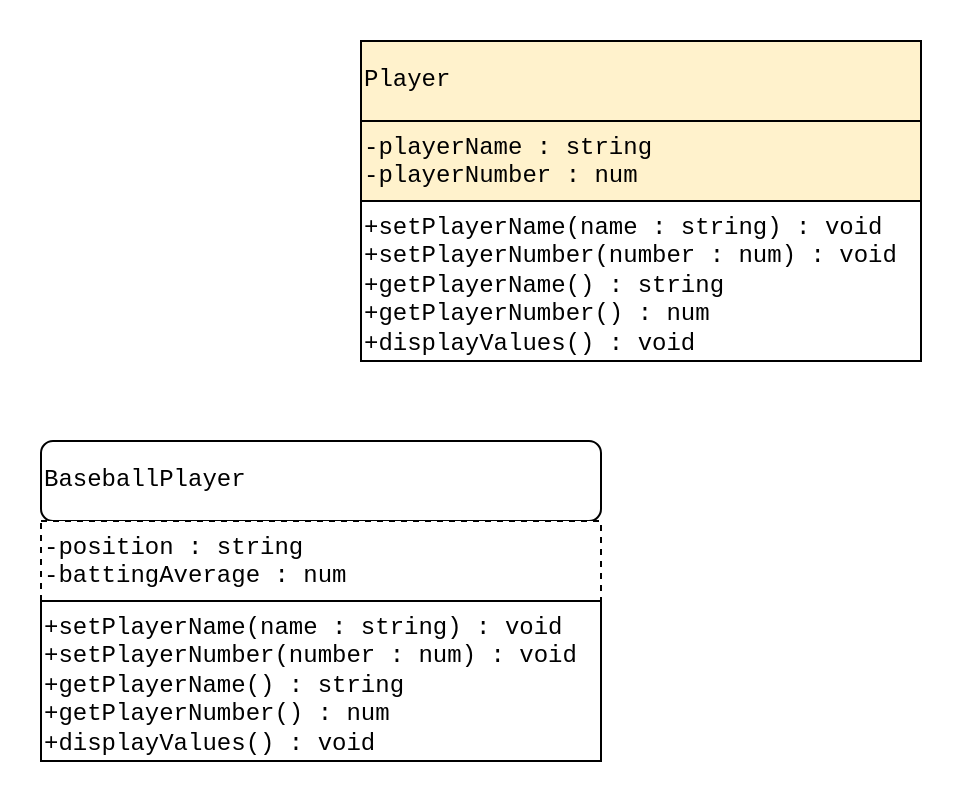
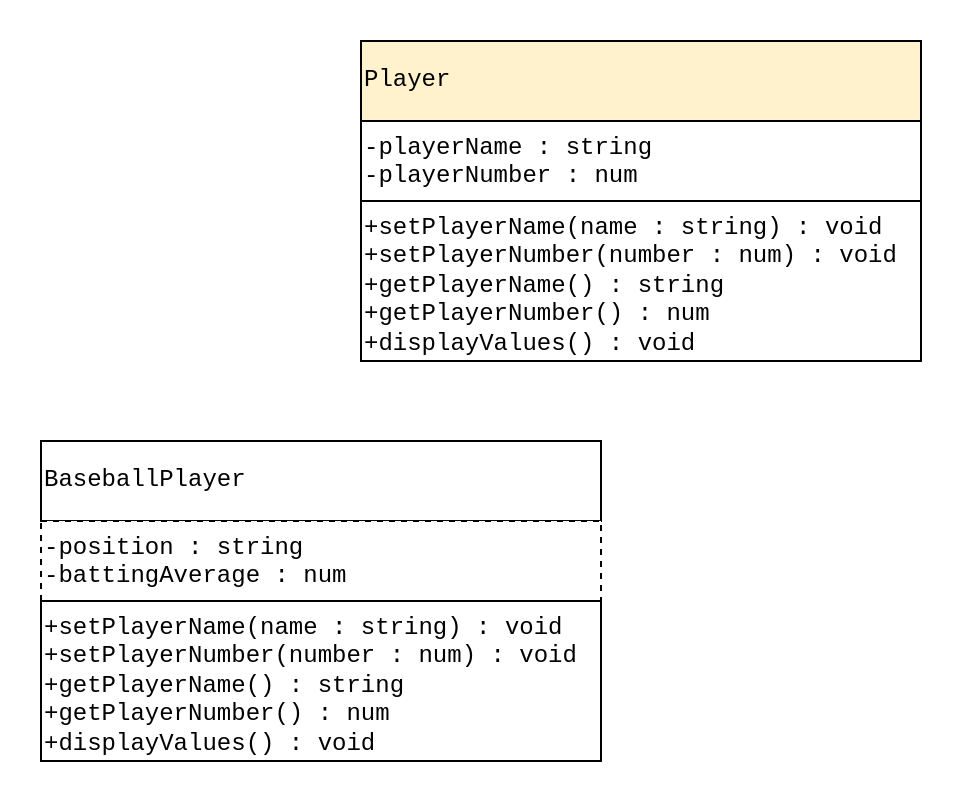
  <mxCell id="0" />
  <mxCell id="1" parent="0" />
  <mxCell id="2" value="" style="group" vertex="1" connectable="0" parent="1"><mxGeometry x="180" y="20" width="280" height="160" as="geometry" /></mxCell>
  <mxCell id="3" value="Player" style="rounded=0;whiteSpace=wrap;html=1;fontFamily=Courier New;align=left;fillColor=#fff2cc;" vertex="1" parent="2"><mxGeometry width="280" height="40" as="geometry" /></mxCell>
- <mxCell id="4" value="-playerName : string&lt;br&gt;-playerNumber : num" style="rounded=0;whiteSpace=wrap;html=1;fontFamily=Courier New;align=left;verticalAlign=top;fillColor=#fff2cc;" vertex="1" parent="2"><mxGeometry y="40" width="280" height="40" as="geometry" /></mxCell>
+ <mxCell id="4" value="-playerName : string&lt;br&gt;-playerNumber : num" style="rounded=0;whiteSpace=wrap;html=1;fontFamily=Courier New;align=left;verticalAlign=top;" vertex="1" parent="2"><mxGeometry y="40" width="280" height="40" as="geometry" /></mxCell>
  <mxCell id="5" value="+setPlayerName(name : string) : void&lt;br&gt;+setPlayerNumber(number : num) : void&lt;br&gt;+getPlayerName() : string&lt;br&gt;+getPlayerNumber() : num&lt;br&gt;+displayValues() : void" style="rounded=0;whiteSpace=wrap;html=1;fontFamily=Courier New;align=left;verticalAlign=top;" vertex="1" parent="2"><mxGeometry y="80" width="280" height="80" as="geometry" /></mxCell>
  <mxCell id="6" value="" style="group" vertex="1" connectable="0" parent="1"><mxGeometry x="20" y="220" width="280" height="160" as="geometry" /></mxCell>
- <mxCell id="7" value="BaseballPlayer" style="whiteSpace=wrap;html=1;fontFamily=Courier New;align=left;rounded=1;" vertex="1" parent="6"><mxGeometry width="280" height="40" as="geometry" /></mxCell>
+ <mxCell id="7" value="BaseballPlayer" style="rounded=0;whiteSpace=wrap;html=1;fontFamily=Courier New;align=left;" vertex="1" parent="6"><mxGeometry width="280" height="40" as="geometry" /></mxCell>
  <mxCell id="8" value="-position : string&lt;br&gt;-battingAverage : num" style="rounded=0;whiteSpace=wrap;html=1;fontFamily=Courier New;align=left;verticalAlign=top;dashed=1;" vertex="1" parent="6"><mxGeometry y="40" width="280" height="40" as="geometry" /></mxCell>
  <mxCell id="9" value="+setPlayerName(name : string) : void&lt;br&gt;+setPlayerNumber(number : num) : void&lt;br&gt;+getPlayerName() : string&lt;br&gt;+getPlayerNumber() : num&lt;br&gt;+displayValues() : void" style="rounded=0;whiteSpace=wrap;html=1;fontFamily=Courier New;align=left;verticalAlign=top;" vertex="1" parent="6"><mxGeometry y="80" width="280" height="80" as="geometry" /></mxCell>
